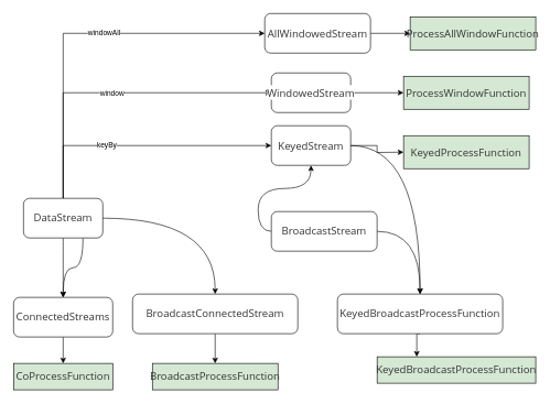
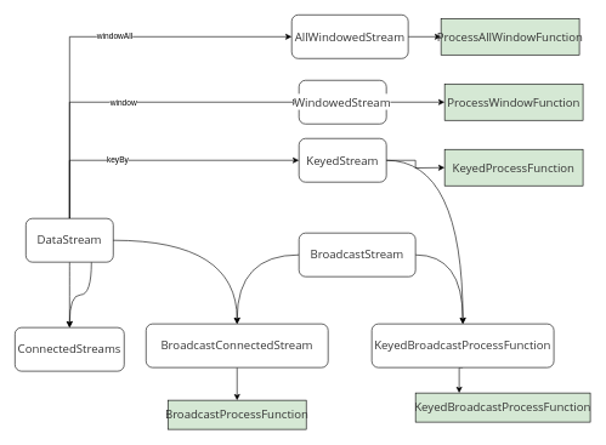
  <mxCell id="0" />
  <mxCell id="1" parent="0" />
  <mxCell id="2" value="" style="edgeStyle=orthogonalEdgeStyle;rounded=0;orthogonalLoop=1;jettySize=auto;html=1;curved=1;" edge="1" parent="1" source="10" target="27"><mxGeometry relative="1" as="geometry" /></mxCell>
  <mxCell id="3" style="edgeStyle=orthogonalEdgeStyle;rounded=0;orthogonalLoop=1;jettySize=auto;html=1;exitX=0.75;exitY=1;exitDx=0;exitDy=0;entryX=0.5;entryY=0;entryDx=0;entryDy=0;curved=1;" edge="1" parent="1" source="10" target="27"><mxGeometry relative="1" as="geometry" /></mxCell>
  <mxCell id="4" style="edgeStyle=orthogonalEdgeStyle;rounded=0;orthogonalLoop=1;jettySize=auto;html=1;exitX=0.5;exitY=0;exitDx=0;exitDy=0;entryX=0;entryY=0.5;entryDx=0;entryDy=0;" edge="1" parent="1" source="10" target="15"><mxGeometry relative="1" as="geometry" /></mxCell>
  <mxCell id="5" value="window" style="edgeLabel;html=1;align=center;verticalAlign=middle;resizable=0;points=[];" vertex="1" connectable="0" parent="4"><mxGeometry x="-0.019" relative="1" as="geometry"><mxPoint as="offset" /></mxGeometry></mxCell>
  <mxCell id="6" style="edgeStyle=orthogonalEdgeStyle;rounded=0;orthogonalLoop=1;jettySize=auto;html=1;exitX=0.5;exitY=0;exitDx=0;exitDy=0;entryX=0;entryY=0.5;entryDx=0;entryDy=0;" edge="1" parent="1" source="10" target="13"><mxGeometry relative="1" as="geometry" /></mxCell>
  <mxCell id="7" value="keyBy" style="edgeLabel;html=1;align=center;verticalAlign=middle;resizable=0;points=[];" vertex="1" connectable="0" parent="6"><mxGeometry x="-0.268" y="2" relative="1" as="geometry"><mxPoint as="offset" /></mxGeometry></mxCell>
  <mxCell id="8" style="edgeStyle=orthogonalEdgeStyle;rounded=0;orthogonalLoop=1;jettySize=auto;html=1;exitX=0.5;exitY=0;exitDx=0;exitDy=0;entryX=0;entryY=0.5;entryDx=0;entryDy=0;" edge="1" parent="1" source="10" target="17"><mxGeometry relative="1" as="geometry" /></mxCell>
  <mxCell id="9" value="windowAll" style="edgeLabel;html=1;align=center;verticalAlign=middle;resizable=0;points=[];" vertex="1" connectable="0" parent="8"><mxGeometry x="0.121" y="2" relative="1" as="geometry"><mxPoint as="offset" /></mxGeometry></mxCell>
  <mxCell id="10" value="&lt;span style=&quot;caret-color: rgb(0, 122, 255); color: rgb(51, 51, 51); font-family: &amp;quot;Open Sans&amp;quot;, &amp;quot;Clear Sans&amp;quot;, &amp;quot;Helvetica Neue&amp;quot;, Helvetica, Arial, &amp;quot;Segoe UI Emoji&amp;quot;, sans-serif; font-size: 16px; orphans: 4; text-align: start; white-space-collapse: preserve; background-color: rgb(255, 255, 255);&quot;&gt;DataStream&lt;/span&gt;" style="rounded=1;whiteSpace=wrap;html=1;" parent="1" vertex="1"><mxGeometry x="35" y="300" width="120" height="60" as="geometry" /></mxCell>
  <mxCell id="11" style="edgeStyle=orthogonalEdgeStyle;rounded=0;orthogonalLoop=1;jettySize=auto;html=1;exitX=1;exitY=0.5;exitDx=0;exitDy=0;curved=1;" edge="1" parent="1" source="13" target="25"><mxGeometry relative="1" as="geometry" /></mxCell>
  <mxCell id="12" value="" style="edgeStyle=orthogonalEdgeStyle;rounded=0;orthogonalLoop=1;jettySize=auto;html=1;" edge="1" parent="1" source="13"><mxGeometry relative="1" as="geometry"><mxPoint x="610" y="230" as="targetPoint" /></mxGeometry></mxCell>
  <mxCell id="13" value="&lt;span style=&quot;caret-color: rgb(0, 122, 255); color: rgb(51, 51, 51); font-family: &amp;quot;Open Sans&amp;quot;, &amp;quot;Clear Sans&amp;quot;, &amp;quot;Helvetica Neue&amp;quot;, Helvetica, Arial, &amp;quot;Segoe UI Emoji&amp;quot;, sans-serif; font-size: 16px; orphans: 4; text-align: start; white-space-collapse: preserve; background-color: rgb(255, 255, 255);&quot;&gt;KeyedStream&lt;/span&gt;" style="rounded=1;whiteSpace=wrap;html=1;" parent="1" vertex="1"><mxGeometry x="410" y="190" width="120" height="60" as="geometry" /></mxCell>
  <mxCell id="14" style="edgeStyle=orthogonalEdgeStyle;rounded=0;orthogonalLoop=1;jettySize=auto;html=1;exitX=1;exitY=0.5;exitDx=0;exitDy=0;entryX=0;entryY=0.5;entryDx=0;entryDy=0;" edge="1" parent="1" source="15" target="29"><mxGeometry relative="1" as="geometry" /></mxCell>
  <mxCell id="15" value="&lt;span style=&quot;caret-color: rgb(0, 122, 255); color: rgb(51, 51, 51); font-family: &amp;quot;Open Sans&amp;quot;, &amp;quot;Clear Sans&amp;quot;, &amp;quot;Helvetica Neue&amp;quot;, Helvetica, Arial, &amp;quot;Segoe UI Emoji&amp;quot;, sans-serif; font-size: 16px; orphans: 4; text-align: start; white-space-collapse: preserve; background-color: rgb(255, 255, 255);&quot;&gt;WindowedStream&lt;/span&gt;" style="rounded=1;whiteSpace=wrap;html=1;" parent="1" vertex="1"><mxGeometry x="410" y="110" width="120" height="60" as="geometry" /></mxCell>
  <mxCell id="16" style="edgeStyle=orthogonalEdgeStyle;rounded=0;orthogonalLoop=1;jettySize=auto;html=1;exitX=1;exitY=0.5;exitDx=0;exitDy=0;entryX=0;entryY=0.5;entryDx=0;entryDy=0;" edge="1" parent="1" source="17" target="30"><mxGeometry relative="1" as="geometry" /></mxCell>
  <mxCell id="17" value="&lt;span style=&quot;caret-color: rgb(0, 122, 255); color: rgb(51, 51, 51); font-family: &amp;quot;Open Sans&amp;quot;, &amp;quot;Clear Sans&amp;quot;, &amp;quot;Helvetica Neue&amp;quot;, Helvetica, Arial, &amp;quot;Segoe UI Emoji&amp;quot;, sans-serif; font-size: 16px; orphans: 4; text-align: start; white-space-collapse: preserve; background-color: rgb(255, 255, 255);&quot;&gt;AllWindowedStream&lt;/span&gt;" style="rounded=1;whiteSpace=wrap;html=1;" parent="1" vertex="1"><mxGeometry x="400" y="20" width="160" height="60" as="geometry" /></mxCell>
- <mxCell id="18" style="edgeStyle=orthogonalEdgeStyle;rounded=0;orthogonalLoop=1;jettySize=auto;html=1;exitX=0;exitY=0.5;exitDx=0;exitDy=0;curved=1;" edge="1" parent="1" source="20" target="13"><mxGeometry relative="1" as="geometry" /></mxCell>
+ <mxCell id="18" style="edgeStyle=orthogonalEdgeStyle;rounded=0;orthogonalLoop=1;jettySize=auto;html=1;exitX=0;exitY=0.5;exitDx=0;exitDy=0;entryX=0.5;entryY=0;entryDx=0;entryDy=0;curved=1;" edge="1" parent="1" source="20" target="22"><mxGeometry relative="1" as="geometry" /></mxCell>
  <mxCell id="19" style="edgeStyle=orthogonalEdgeStyle;rounded=0;orthogonalLoop=1;jettySize=auto;html=1;exitX=1;exitY=0.5;exitDx=0;exitDy=0;entryX=0.5;entryY=0;entryDx=0;entryDy=0;curved=1;" edge="1" parent="1" source="20" target="25"><mxGeometry relative="1" as="geometry" /></mxCell>
  <mxCell id="20" value="&lt;span style=&quot;caret-color: rgb(0, 122, 255); color: rgb(51, 51, 51); font-family: &amp;quot;Open Sans&amp;quot;, &amp;quot;Clear Sans&amp;quot;, &amp;quot;Helvetica Neue&amp;quot;, Helvetica, Arial, &amp;quot;Segoe UI Emoji&amp;quot;, sans-serif; font-size: 16px; orphans: 4; text-align: start; white-space-collapse: preserve; background-color: rgb(255, 255, 255);&quot;&gt;BroadcastStream&lt;/span&gt;" style="rounded=1;whiteSpace=wrap;html=1;" vertex="1" parent="1"><mxGeometry x="410" y="320" width="160" height="60" as="geometry" /></mxCell>
  <mxCell id="21" style="edgeStyle=orthogonalEdgeStyle;rounded=0;orthogonalLoop=1;jettySize=auto;html=1;exitX=0.5;exitY=1;exitDx=0;exitDy=0;" edge="1" parent="1" source="22" target="32"><mxGeometry relative="1" as="geometry" /></mxCell>
  <mxCell id="22" value="&lt;span style=&quot;caret-color: rgb(0, 122, 255); color: rgb(51, 51, 51); font-family: &amp;quot;Open Sans&amp;quot;, &amp;quot;Clear Sans&amp;quot;, &amp;quot;Helvetica Neue&amp;quot;, Helvetica, Arial, &amp;quot;Segoe UI Emoji&amp;quot;, sans-serif; font-size: 16px; orphans: 4; text-align: start; white-space-collapse: preserve; background-color: rgb(255, 255, 255);&quot;&gt;BroadcastConnectedStream&lt;/span&gt;" style="rounded=1;whiteSpace=wrap;html=1;" vertex="1" parent="1"><mxGeometry x="200" y="445" width="250" height="60" as="geometry" /></mxCell>
  <mxCell id="23" style="edgeStyle=orthogonalEdgeStyle;rounded=0;orthogonalLoop=1;jettySize=auto;html=1;exitX=1;exitY=0.5;exitDx=0;exitDy=0;entryX=0.5;entryY=0;entryDx=0;entryDy=0;curved=1;" edge="1" parent="1" source="10" target="22"><mxGeometry relative="1" as="geometry" /></mxCell>
  <mxCell id="24" style="edgeStyle=orthogonalEdgeStyle;rounded=0;orthogonalLoop=1;jettySize=auto;html=1;exitX=0.5;exitY=1;exitDx=0;exitDy=0;entryX=0.25;entryY=0;entryDx=0;entryDy=0;" edge="1" parent="1" source="25" target="33"><mxGeometry relative="1" as="geometry" /></mxCell>
  <mxCell id="25" value="&lt;span style=&quot;caret-color: rgb(0, 122, 255); color: rgb(51, 51, 51); font-family: &amp;quot;Open Sans&amp;quot;, &amp;quot;Clear Sans&amp;quot;, &amp;quot;Helvetica Neue&amp;quot;, Helvetica, Arial, &amp;quot;Segoe UI Emoji&amp;quot;, sans-serif; font-size: 16px; orphans: 4; text-align: start; white-space-collapse: preserve; background-color: rgb(255, 255, 255);&quot;&gt;KeyedBroadcastProcessFunction&lt;/span&gt;" style="rounded=1;whiteSpace=wrap;html=1;" vertex="1" parent="1"><mxGeometry x="510" y="445" width="250" height="60" as="geometry" /></mxCell>
- <mxCell id="26" style="edgeStyle=orthogonalEdgeStyle;rounded=0;orthogonalLoop=1;jettySize=auto;html=1;exitX=0.5;exitY=1;exitDx=0;exitDy=0;entryX=0.5;entryY=0;entryDx=0;entryDy=0;" edge="1" parent="1" source="27" target="31"><mxGeometry relative="1" as="geometry" /></mxCell>
  <mxCell id="27" value="&lt;span style=&quot;caret-color: rgb(0, 122, 255); color: rgb(51, 51, 51); font-family: &amp;quot;Open Sans&amp;quot;, &amp;quot;Clear Sans&amp;quot;, &amp;quot;Helvetica Neue&amp;quot;, Helvetica, Arial, &amp;quot;Segoe UI Emoji&amp;quot;, sans-serif; font-size: 16px; orphans: 4; text-align: start; white-space-collapse: preserve; background-color: rgb(255, 255, 255);&quot;&gt;ConnectedStreams&lt;/span&gt;" style="whiteSpace=wrap;html=1;rounded=1;" vertex="1" parent="1"><mxGeometry x="20" y="450" width="150" height="60" as="geometry" /></mxCell>
  <mxCell id="28" value="&lt;span style=&quot;caret-color: rgb(0, 122, 255); color: rgb(51, 51, 51); font-family: &amp;quot;Open Sans&amp;quot;, &amp;quot;Clear Sans&amp;quot;, &amp;quot;Helvetica Neue&amp;quot;, Helvetica, Arial, &amp;quot;Segoe UI Emoji&amp;quot;, sans-serif; font-size: 16px; orphans: 4; text-align: start; white-space-collapse: preserve;&quot;&gt;KeyedProcessFunction&lt;/span&gt;" style="rounded=0;whiteSpace=wrap;html=1;fillColor=#d5e8d4;strokeColor=default;glass=0;labelBackgroundColor=none;" vertex="1" parent="1"><mxGeometry x="610" y="205" width="190" height="50" as="geometry" /></mxCell>
  <mxCell id="29" value="&lt;span style=&quot;caret-color: rgb(0, 122, 255); color: rgb(51, 51, 51); font-family: &amp;quot;Open Sans&amp;quot;, &amp;quot;Clear Sans&amp;quot;, &amp;quot;Helvetica Neue&amp;quot;, Helvetica, Arial, &amp;quot;Segoe UI Emoji&amp;quot;, sans-serif; font-size: 16px; orphans: 4; text-align: start; white-space-collapse: preserve;&quot;&gt;ProcessWindowFunction&lt;/span&gt;" style="rounded=0;whiteSpace=wrap;html=1;fillColor=#d5e8d4;strokeColor=default;glass=0;labelBackgroundColor=none;" vertex="1" parent="1"><mxGeometry x="610" y="115" width="190" height="50" as="geometry" /></mxCell>
- <mxCell id="30" value="&lt;span style=&quot;caret-color: rgb(0, 122, 255); color: rgb(51, 51, 51); font-family: &amp;quot;Open Sans&amp;quot;, &amp;quot;Clear Sans&amp;quot;, &amp;quot;Helvetica Neue&amp;quot;, Helvetica, Arial, &amp;quot;Segoe UI Emoji&amp;quot;, sans-serif; font-size: 16px; orphans: 4; text-align: start; white-space-collapse: preserve;&quot;&gt;ProcessAllWindowFunction&lt;/span&gt;" style="rounded=0;whiteSpace=wrap;html=1;fillColor=#d5e8d4;strokeColor=default;glass=0;labelBackgroundColor=none;" vertex="1" parent="1"><mxGeometry x="620" y="25" width="190" height="50" as="geometry" /></mxCell>
- <mxCell id="31" value="&lt;span style=&quot;caret-color: rgb(0, 122, 255); color: rgb(51, 51, 51); font-family: &amp;quot;Open Sans&amp;quot;, &amp;quot;Clear Sans&amp;quot;, &amp;quot;Helvetica Neue&amp;quot;, Helvetica, Arial, &amp;quot;Segoe UI Emoji&amp;quot;, sans-serif; font-size: 16px; orphans: 4; text-align: start; white-space-collapse: preserve;&quot;&gt;CoProcessFunction&lt;/span&gt;" style="rounded=0;whiteSpace=wrap;html=1;fillColor=#d5e8d4;strokeColor=default;glass=0;labelBackgroundColor=none;" vertex="1" parent="1"><mxGeometry x="20" y="550" width="150" height="40" as="geometry" /></mxCell>
+ <mxCell id="30" value="&lt;span style=&quot;caret-color: rgb(0, 122, 255); color: rgb(51, 51, 51); font-family: &amp;quot;Open Sans&amp;quot;, &amp;quot;Clear Sans&amp;quot;, &amp;quot;Helvetica Neue&amp;quot;, Helvetica, Arial, &amp;quot;Segoe UI Emoji&amp;quot;, sans-serif; font-size: 16px; orphans: 4; text-align: start; white-space-collapse: preserve;&quot;&gt;ProcessAllWindowFunction&lt;/span&gt;" style="rounded=0;whiteSpace=wrap;html=1;fillColor=#d5e8d4;strokeColor=default;glass=0;labelBackgroundColor=none;" vertex="1" parent="1"><mxGeometry x="605" y="25" width="190" height="50" as="geometry" /></mxCell>
  <mxCell id="32" value="&lt;span style=&quot;caret-color: rgb(0, 122, 255); color: rgb(51, 51, 51); font-family: &amp;quot;Open Sans&amp;quot;, &amp;quot;Clear Sans&amp;quot;, &amp;quot;Helvetica Neue&amp;quot;, Helvetica, Arial, &amp;quot;Segoe UI Emoji&amp;quot;, sans-serif; font-size: 16px; orphans: 4; text-align: start; white-space-collapse: preserve;&quot;&gt;BroadcastProcessFunction&lt;/span&gt;" style="rounded=0;whiteSpace=wrap;html=1;fillColor=#d5e8d4;strokeColor=default;glass=0;labelBackgroundColor=none;" vertex="1" parent="1"><mxGeometry x="230" y="550" width="190" height="40" as="geometry" /></mxCell>
  <mxCell id="33" value="&lt;span style=&quot;caret-color: rgb(0, 122, 255); color: rgb(51, 51, 51); font-family: &amp;quot;Open Sans&amp;quot;, &amp;quot;Clear Sans&amp;quot;, &amp;quot;Helvetica Neue&amp;quot;, Helvetica, Arial, &amp;quot;Segoe UI Emoji&amp;quot;, sans-serif; font-size: 16px; orphans: 4; text-align: start; white-space-collapse: preserve;&quot;&gt;KeyedBroadcastProcessFunction&lt;/span&gt;" style="rounded=0;whiteSpace=wrap;html=1;fillColor=#d5e8d4;strokeColor=default;glass=0;labelBackgroundColor=none;" vertex="1" parent="1"><mxGeometry x="570" y="540" width="240" height="40" as="geometry" /></mxCell>
